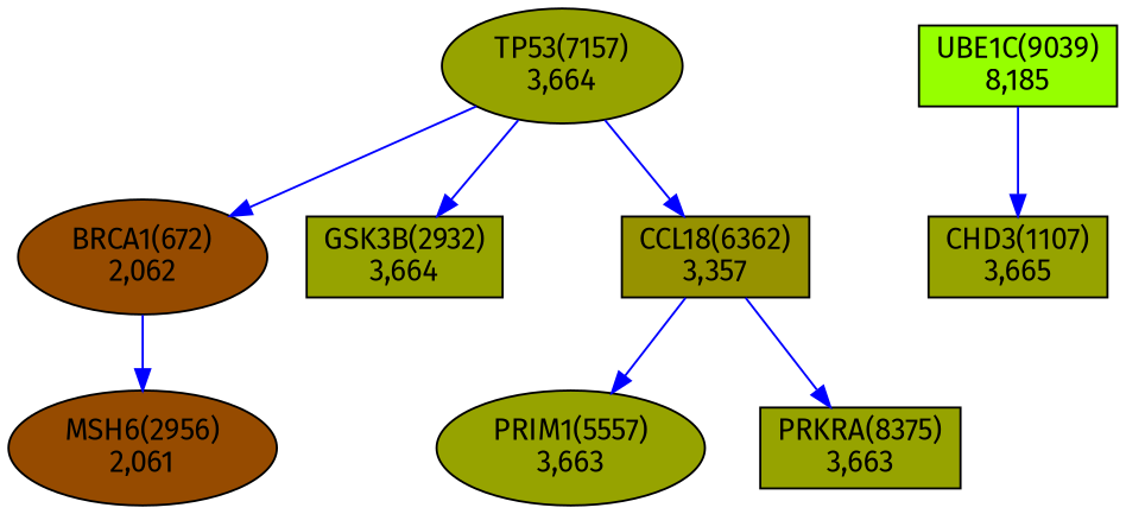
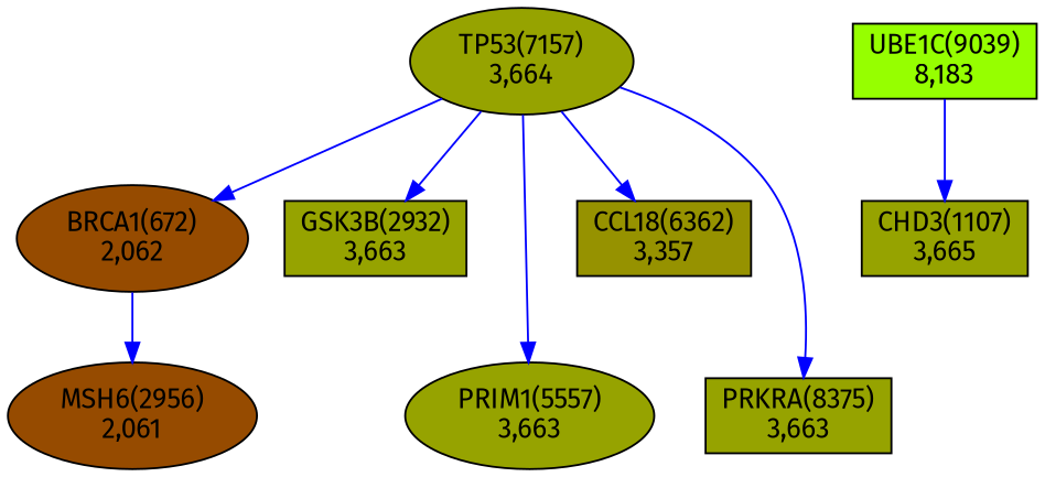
  digraph {
    fontname="Fira Sans"
    node [fillcolor="#96a300" fontname="Fira Sans" shape=box style=filled]
    edge [color=blue fontname="Fira Sans"]
    n1 [fillcolor="#964b00" label="BRCA1(672)\n2,062" shape=ellipse]
    n2 [fillcolor="#964b00" label="MSH6(2956)\n2,061" shape=ellipse]
    n3 [label="CHD3(1107)\n3,665"]
    n4 [label="TP53(7157)\n3,664" shape=ellipse]
-   n5 [label="GSK3B(2932)\n3,664"]
+   n5 [label="GSK3B(2932)\n3,663"]
    n6 [fillcolor="#969200" label="CCL18(6362)\n3,357"]
    n7 [label="PRIM1(5557)\n3,663" shape=ellipse]
    n8 [label="PRKRA(8375)\n3,663"]
-   n9 [fillcolor="#96ff00" label="UBE1C(9039)\n8,185"]
+   n9 [fillcolor="#96ff00" label="UBE1C(9039)\n8,183"]
    n1 -> n2
    n4 -> n1
    n4 -> n5
    n4 -> n6
-   n6 -> n7
-   n6 -> n8
+   n4 -> n7
+   n4 -> n8
    n9 -> n3
  }
